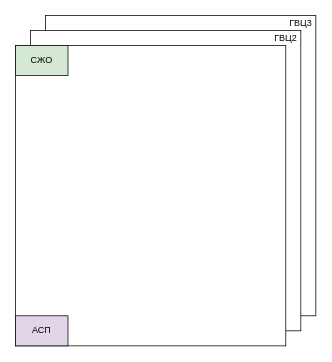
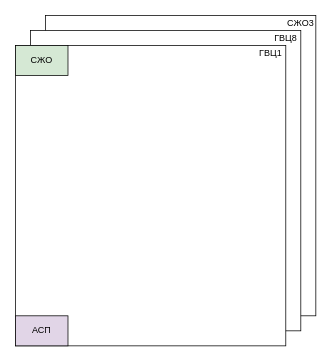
  <mxCell id="0" />
  <mxCell id="1" parent="0" />
  <mxCell id="2" value="" style="rounded=0;whiteSpace=wrap;html=1;" vertex="1" parent="1"><mxGeometry x="60" y="20" width="360" height="400" as="geometry" /></mxCell>
  <mxCell id="3" value="" style="rounded=0;whiteSpace=wrap;html=1;" vertex="1" parent="1"><mxGeometry x="40" y="40" width="360" height="400" as="geometry" /></mxCell>
  <mxCell id="4" value="" style="rounded=0;whiteSpace=wrap;html=1;" vertex="1" parent="1"><mxGeometry x="20" y="60" width="360" height="400" as="geometry" /></mxCell>
- <mxCell id="6" value="ГВЦ2" style="text;html=1;strokeColor=none;fillColor=none;align=center;verticalAlign=middle;whiteSpace=wrap;rounded=0;" vertex="1" parent="1"><mxGeometry x="360" y="40" width="40" height="20" as="geometry" /></mxCell>
- <mxCell id="7" value="ГВЦ3" style="text;html=1;strokeColor=none;fillColor=none;align=center;verticalAlign=middle;whiteSpace=wrap;rounded=0;" vertex="1" parent="1"><mxGeometry x="380" y="20" width="40" height="20" as="geometry" /></mxCell>
+ <mxCell id="5" value="ГВЦ1" style="text;html=1;strokeColor=none;fillColor=none;align=center;verticalAlign=middle;whiteSpace=wrap;rounded=0;" vertex="1" parent="1"><mxGeometry x="340" y="60" width="40" height="20" as="geometry" /></mxCell>
+ <mxCell id="6" value="ГВЦ8" style="text;html=1;strokeColor=none;fillColor=none;align=center;verticalAlign=middle;whiteSpace=wrap;rounded=0;" vertex="1" parent="1"><mxGeometry x="360" y="40" width="40" height="20" as="geometry" /></mxCell>
+ <mxCell id="7" value="СЖО3" style="text;html=1;strokeColor=none;fillColor=none;align=center;verticalAlign=middle;whiteSpace=wrap;rounded=0;" vertex="1" parent="1"><mxGeometry x="380" y="20" width="40" height="20" as="geometry" /></mxCell>
  <mxCell id="8" value="АСП" style="rounded=0;whiteSpace=wrap;html=1;fillColor=#e1d5e7;" vertex="1" parent="1"><mxGeometry x="20" y="420" width="70" height="40" as="geometry" /></mxCell>
  <mxCell id="9" value="СЖО" style="rounded=0;whiteSpace=wrap;html=1;fillColor=#d5e8d4;" vertex="1" parent="1"><mxGeometry x="20" y="60" width="70" height="40" as="geometry" /></mxCell>
